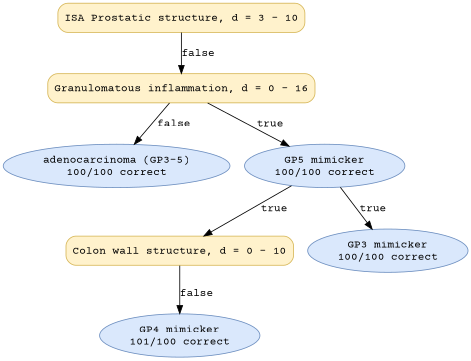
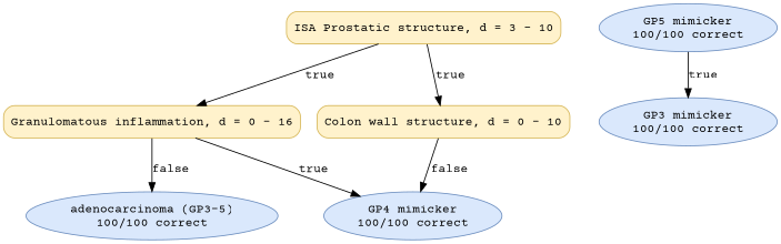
  digraph {
    fontname="Courier Prime"
    node [color="#6C8EBF" fillcolor="#DAE8FC" fontname="Courier Prime" shape=ellipse style="rounded,filled"]
    edge [fontname="Courier Prime"]
    n1 [color="#D6B656" fillcolor="#FFF2CC" label="ISA Prostatic structure, d = 3 - 10" shape=box]
    n2 [color="#D6B656" fillcolor="#FFF2CC" label="Granulomatous inflammation, d = 0 - 16" shape=box]
    n3 [color="#D6B656" fillcolor="#FFF2CC" label="Colon wall structure, d = 0 - 10" shape=box]
    n4 [label=<adenocarcinoma (GP3-5)<br/>100/100 correct>]
    n5 [label=<GP5 mimicker<br/>100/100 correct>]
-   n6 [label=<GP4 mimicker<br/>101/100 correct>]
+   n6 [label=<GP4 mimicker<br/>100/100 correct>]
    n7 [label=<GP3 mimicker<br/>100/100 correct>]
-   n1 -> n2 [label=false]
-   n5 -> n3 [label=true]
+   n1 -> n2 [label=true]
+   n1 -> n3 [label=true]
    n2 -> n4 [label=false]
-   n2 -> n5 [label=true]
+   n2 -> n6 [label=true]
    n3 -> n6 [label=false]
    n5 -> n7 [label=true]
  }
